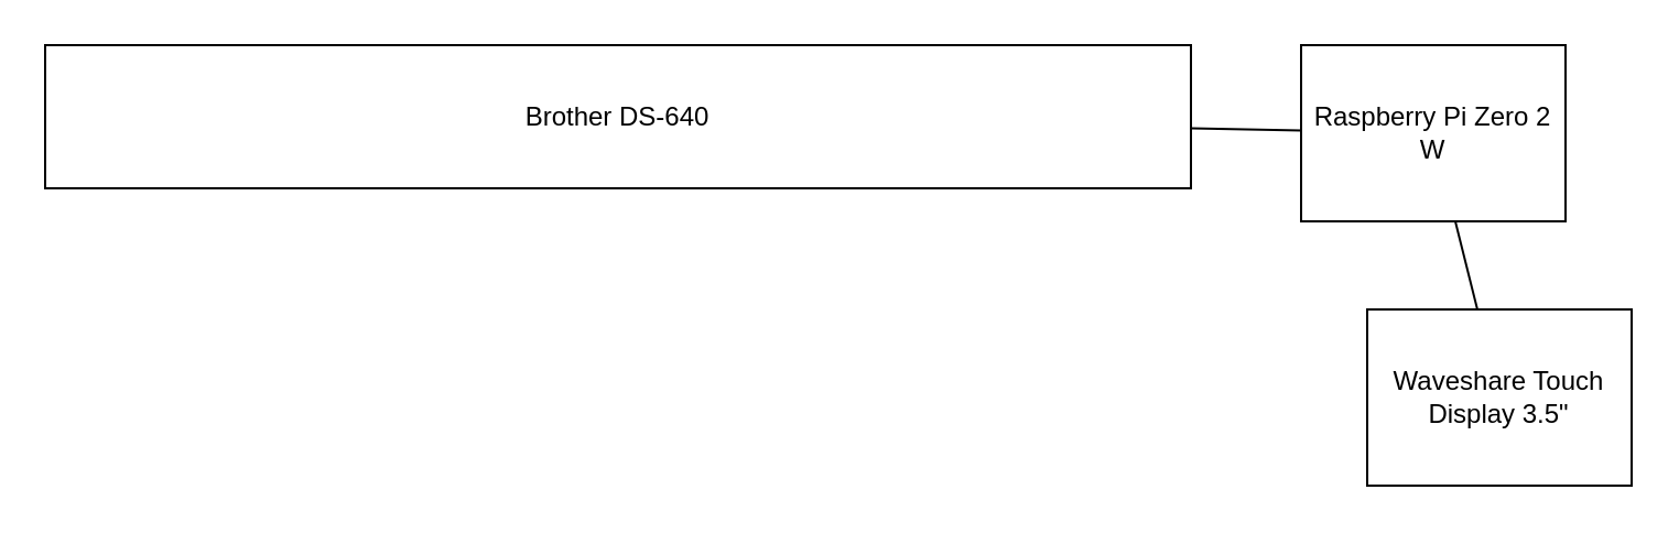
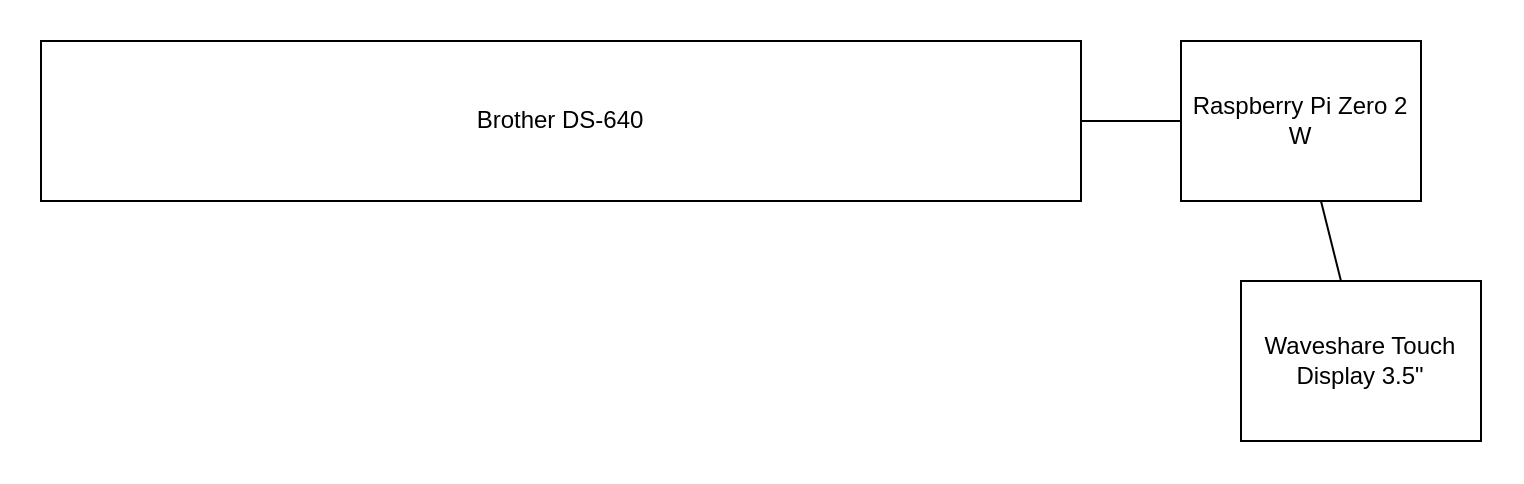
  <mxCell id="0" />
  <mxCell id="1" parent="0" />
- <mxCell id="2" value="Brother DS-640" style="rounded=0;whiteSpace=wrap;html=1;" vertex="1" parent="1"><mxGeometry x="20" y="20" width="520" height="65" as="geometry" /></mxCell>
+ <mxCell id="2" value="Brother DS-640" style="rounded=0;whiteSpace=wrap;html=1;" vertex="1" parent="1"><mxGeometry x="20" y="20" width="520" height="80" as="geometry" /></mxCell>
  <mxCell id="3" value="Raspberry Pi Zero 2 W" style="rounded=0;whiteSpace=wrap;html=1;" vertex="1" parent="1"><mxGeometry x="590" y="20" width="120" height="80" as="geometry" /></mxCell>
  <mxCell id="4" value="Waveshare Touch Display 3.5&quot;" style="rounded=0;whiteSpace=wrap;html=1;" vertex="1" parent="1"><mxGeometry x="620" y="140" width="120" height="80" as="geometry" /></mxCell>
  <mxCell id="5" value="" style="endArrow=none;html=1;" edge="1" parent="1" source="3" target="2"><mxGeometry width="50" height="50" relative="1" as="geometry"><mxPoint x="380" y="210" as="sourcePoint" /><mxPoint x="430" y="160" as="targetPoint" /></mxGeometry></mxCell>
  <mxCell id="6" value="" style="endArrow=none;html=1;" edge="1" parent="1" source="4" target="3"><mxGeometry width="50" height="50" relative="1" as="geometry"><mxPoint x="380" y="210" as="sourcePoint" /><mxPoint x="430" y="160" as="targetPoint" /></mxGeometry></mxCell>
